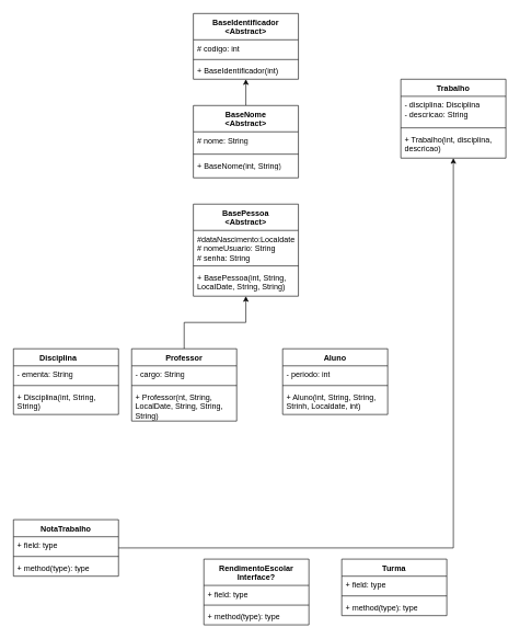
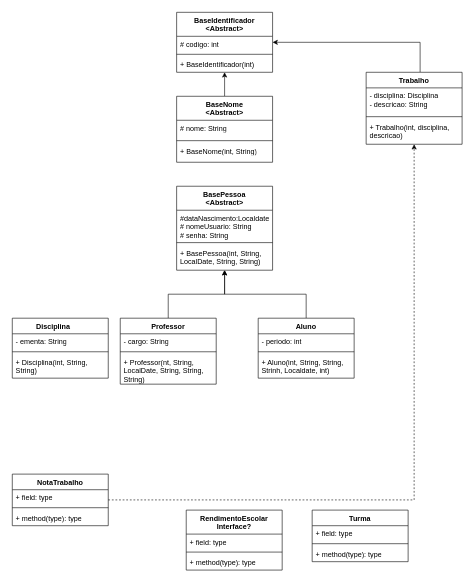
  <mxCell id="0" />
  <mxCell id="1" parent="0" />
  <mxCell id="2" value="BaseIdentificador&lt;br&gt;&amp;lt;Abstract&amp;gt;" style="swimlane;fontStyle=1;align=center;verticalAlign=top;childLayout=stackLayout;horizontal=1;startSize=40;horizontalStack=0;resizeParent=1;resizeParentMax=0;resizeLast=0;collapsible=1;marginBottom=0;whiteSpace=wrap;html=1;" vertex="1" parent="1"><mxGeometry x="294" y="20" width="160" height="100" as="geometry"><mxRectangle x="334" width="140" height="40" as="alternateBounds" /></mxGeometry></mxCell>
  <mxCell id="3" value="# codigo: int" style="text;strokeColor=none;fillColor=none;align=left;verticalAlign=top;spacingLeft=4;spacingRight=4;overflow=hidden;rotatable=0;points=[[0,0.5],[1,0.5]];portConstraint=eastwest;whiteSpace=wrap;html=1;" vertex="1" parent="2"><mxGeometry y="40" width="160" height="26" as="geometry" /></mxCell>
  <mxCell id="4" value="" style="line;strokeWidth=1;fillColor=none;align=left;verticalAlign=middle;spacingTop=-1;spacingLeft=3;spacingRight=3;rotatable=0;labelPosition=right;points=[];portConstraint=eastwest;strokeColor=inherit;" vertex="1" parent="2"><mxGeometry y="66" width="160" height="8" as="geometry" /></mxCell>
  <mxCell id="5" value="+ BaseIdentificador(int)" style="text;strokeColor=none;fillColor=none;align=left;verticalAlign=top;spacingLeft=4;spacingRight=4;overflow=hidden;rotatable=0;points=[[0,0.5],[1,0.5]];portConstraint=eastwest;whiteSpace=wrap;html=1;" vertex="1" parent="2"><mxGeometry y="74" width="160" height="26" as="geometry" /></mxCell>
  <mxCell id="6" style="edgeStyle=orthogonalEdgeStyle;rounded=0;orthogonalLoop=1;jettySize=auto;html=1;" edge="1" parent="1" source="7" target="43"><mxGeometry relative="1" as="geometry" /></mxCell>
  <mxCell id="7" value="Professor" style="swimlane;fontStyle=1;align=center;verticalAlign=top;childLayout=stackLayout;horizontal=1;startSize=26;horizontalStack=0;resizeParent=1;resizeParentMax=0;resizeLast=0;collapsible=1;marginBottom=0;whiteSpace=wrap;html=1;" vertex="1" parent="1"><mxGeometry x="200" y="530" width="160" height="110" as="geometry" /></mxCell>
  <mxCell id="8" value="- cargo: String" style="text;strokeColor=none;fillColor=none;align=left;verticalAlign=top;spacingLeft=4;spacingRight=4;overflow=hidden;rotatable=0;points=[[0,0.5],[1,0.5]];portConstraint=eastwest;whiteSpace=wrap;html=1;" vertex="1" parent="7"><mxGeometry y="26" width="160" height="26" as="geometry" /></mxCell>
  <mxCell id="9" value="" style="line;strokeWidth=1;fillColor=none;align=left;verticalAlign=middle;spacingTop=-1;spacingLeft=3;spacingRight=3;rotatable=0;labelPosition=right;points=[];portConstraint=eastwest;strokeColor=inherit;" vertex="1" parent="7"><mxGeometry y="52" width="160" height="8" as="geometry" /></mxCell>
  <mxCell id="10" value="+ Professor(nt, String, LocalDate, String, String, String)" style="text;strokeColor=none;fillColor=none;align=left;verticalAlign=top;spacingLeft=4;spacingRight=4;overflow=hidden;rotatable=0;points=[[0,0.5],[1,0.5]];portConstraint=eastwest;whiteSpace=wrap;html=1;" vertex="1" parent="7"><mxGeometry y="60" width="160" height="50" as="geometry" /></mxCell>
  <mxCell id="11" value="Disciplina&lt;span style=&quot;white-space: pre;&quot;&gt;&#09;&lt;/span&gt;" style="swimlane;fontStyle=1;align=center;verticalAlign=top;childLayout=stackLayout;horizontal=1;startSize=26;horizontalStack=0;resizeParent=1;resizeParentMax=0;resizeLast=0;collapsible=1;marginBottom=0;whiteSpace=wrap;html=1;" vertex="1" parent="1"><mxGeometry x="20" y="530" width="160" height="100" as="geometry" /></mxCell>
  <mxCell id="12" value="- ementa: String" style="text;strokeColor=none;fillColor=none;align=left;verticalAlign=top;spacingLeft=4;spacingRight=4;overflow=hidden;rotatable=0;points=[[0,0.5],[1,0.5]];portConstraint=eastwest;whiteSpace=wrap;html=1;" vertex="1" parent="11"><mxGeometry y="26" width="160" height="26" as="geometry" /></mxCell>
  <mxCell id="13" value="" style="line;strokeWidth=1;fillColor=none;align=left;verticalAlign=middle;spacingTop=-1;spacingLeft=3;spacingRight=3;rotatable=0;labelPosition=right;points=[];portConstraint=eastwest;strokeColor=inherit;" vertex="1" parent="11"><mxGeometry y="52" width="160" height="8" as="geometry" /></mxCell>
  <mxCell id="14" value="+ Disciplina(int, String, String)" style="text;strokeColor=none;fillColor=none;align=left;verticalAlign=top;spacingLeft=4;spacingRight=4;overflow=hidden;rotatable=0;points=[[0,0.5],[1,0.5]];portConstraint=eastwest;whiteSpace=wrap;html=1;" vertex="1" parent="11"><mxGeometry y="60" width="160" height="40" as="geometry" /></mxCell>
  <mxCell id="15" style="edgeStyle=orthogonalEdgeStyle;rounded=0;orthogonalLoop=1;jettySize=auto;html=1;" edge="1" parent="1" source="16" target="2"><mxGeometry relative="1" as="geometry" /></mxCell>
  <mxCell id="16" value="BaseNome&lt;br&gt;&amp;lt;Abstract&amp;gt;" style="swimlane;fontStyle=1;align=center;verticalAlign=top;childLayout=stackLayout;horizontal=1;startSize=40;horizontalStack=0;resizeParent=1;resizeParentMax=0;resizeLast=0;collapsible=1;marginBottom=0;whiteSpace=wrap;html=1;" vertex="1" parent="1"><mxGeometry x="294" y="160" width="160" height="110" as="geometry" /></mxCell>
  <mxCell id="17" value="# nome: String&lt;br&gt;" style="text;strokeColor=none;fillColor=none;align=left;verticalAlign=top;spacingLeft=4;spacingRight=4;overflow=hidden;rotatable=0;points=[[0,0.5],[1,0.5]];portConstraint=eastwest;whiteSpace=wrap;html=1;" vertex="1" parent="16"><mxGeometry y="40" width="160" height="30" as="geometry" /></mxCell>
  <mxCell id="18" value="" style="line;strokeWidth=1;fillColor=none;align=left;verticalAlign=middle;spacingTop=-1;spacingLeft=3;spacingRight=3;rotatable=0;labelPosition=right;points=[];portConstraint=eastwest;strokeColor=inherit;" vertex="1" parent="16"><mxGeometry y="70" width="160" height="8" as="geometry" /></mxCell>
  <mxCell id="19" value="+ BaseNome(int, String)" style="text;strokeColor=none;fillColor=none;align=left;verticalAlign=top;spacingLeft=4;spacingRight=4;overflow=hidden;rotatable=0;points=[[0,0.5],[1,0.5]];portConstraint=eastwest;whiteSpace=wrap;html=1;" vertex="1" parent="16"><mxGeometry y="78" width="160" height="32" as="geometry" /></mxCell>
  <mxCell id="20" value="Turma" style="swimlane;fontStyle=1;align=center;verticalAlign=top;childLayout=stackLayout;horizontal=1;startSize=26;horizontalStack=0;resizeParent=1;resizeParentMax=0;resizeLast=0;collapsible=1;marginBottom=0;whiteSpace=wrap;html=1;" vertex="1" parent="1"><mxGeometry x="520" y="850" width="160" height="86" as="geometry" /></mxCell>
  <mxCell id="21" value="+ field: type" style="text;strokeColor=none;fillColor=none;align=left;verticalAlign=top;spacingLeft=4;spacingRight=4;overflow=hidden;rotatable=0;points=[[0,0.5],[1,0.5]];portConstraint=eastwest;whiteSpace=wrap;html=1;" vertex="1" parent="20"><mxGeometry y="26" width="160" height="26" as="geometry" /></mxCell>
  <mxCell id="22" value="" style="line;strokeWidth=1;fillColor=none;align=left;verticalAlign=middle;spacingTop=-1;spacingLeft=3;spacingRight=3;rotatable=0;labelPosition=right;points=[];portConstraint=eastwest;strokeColor=inherit;" vertex="1" parent="20"><mxGeometry y="52" width="160" height="8" as="geometry" /></mxCell>
  <mxCell id="23" value="+ method(type): type" style="text;strokeColor=none;fillColor=none;align=left;verticalAlign=top;spacingLeft=4;spacingRight=4;overflow=hidden;rotatable=0;points=[[0,0.5],[1,0.5]];portConstraint=eastwest;whiteSpace=wrap;html=1;" vertex="1" parent="20"><mxGeometry y="60" width="160" height="26" as="geometry" /></mxCell>
+ <mxCell id="24" style="edgeStyle=orthogonalEdgeStyle;rounded=0;orthogonalLoop=1;jettySize=auto;html=1;" edge="1" parent="1" source="25" target="2"><mxGeometry relative="1" as="geometry"><Array as="points"><mxPoint x="700" y="70" /></Array></mxGeometry></mxCell>
  <mxCell id="25" value="Trabalho" style="swimlane;fontStyle=1;align=center;verticalAlign=top;childLayout=stackLayout;horizontal=1;startSize=26;horizontalStack=0;resizeParent=1;resizeParentMax=0;resizeLast=0;collapsible=1;marginBottom=0;whiteSpace=wrap;html=1;" vertex="1" parent="1"><mxGeometry x="610" y="120" width="160" height="120" as="geometry" /></mxCell>
  <mxCell id="26" value="- disciplina: Disciplina&lt;br&gt;- descricao: String" style="text;strokeColor=none;fillColor=none;align=left;verticalAlign=top;spacingLeft=4;spacingRight=4;overflow=hidden;rotatable=0;points=[[0,0.5],[1,0.5]];portConstraint=eastwest;whiteSpace=wrap;html=1;" vertex="1" parent="25"><mxGeometry y="26" width="160" height="44" as="geometry" /></mxCell>
  <mxCell id="27" value="" style="line;strokeWidth=1;fillColor=none;align=left;verticalAlign=middle;spacingTop=-1;spacingLeft=3;spacingRight=3;rotatable=0;labelPosition=right;points=[];portConstraint=eastwest;strokeColor=inherit;" vertex="1" parent="25"><mxGeometry y="70" width="160" height="8" as="geometry" /></mxCell>
  <mxCell id="28" value="+ Trabalho(int, disciplina, descricao)" style="text;strokeColor=none;fillColor=none;align=left;verticalAlign=top;spacingLeft=4;spacingRight=4;overflow=hidden;rotatable=0;points=[[0,0.5],[1,0.5]];portConstraint=eastwest;whiteSpace=wrap;html=1;" vertex="1" parent="25"><mxGeometry y="78" width="160" height="42" as="geometry" /></mxCell>
- <mxCell id="29" style="edgeStyle=orthogonalEdgeStyle;rounded=0;orthogonalLoop=1;jettySize=auto;html=1;" edge="1" parent="1" source="30" target="25"><mxGeometry relative="1" as="geometry" /></mxCell>
+ <mxCell id="29" style="edgeStyle=orthogonalEdgeStyle;rounded=0;orthogonalLoop=1;jettySize=auto;html=1;dashed=1;" edge="1" parent="1" source="30" target="25"><mxGeometry relative="1" as="geometry" /></mxCell>
  <mxCell id="30" value="NotaTrabalho" style="swimlane;fontStyle=1;align=center;verticalAlign=top;childLayout=stackLayout;horizontal=1;startSize=26;horizontalStack=0;resizeParent=1;resizeParentMax=0;resizeLast=0;collapsible=1;marginBottom=0;whiteSpace=wrap;html=1;" vertex="1" parent="1"><mxGeometry x="20" y="790" width="160" height="86" as="geometry" /></mxCell>
  <mxCell id="31" value="+ field: type" style="text;strokeColor=none;fillColor=none;align=left;verticalAlign=top;spacingLeft=4;spacingRight=4;overflow=hidden;rotatable=0;points=[[0,0.5],[1,0.5]];portConstraint=eastwest;whiteSpace=wrap;html=1;" vertex="1" parent="30"><mxGeometry y="26" width="160" height="26" as="geometry" /></mxCell>
  <mxCell id="32" value="" style="line;strokeWidth=1;fillColor=none;align=left;verticalAlign=middle;spacingTop=-1;spacingLeft=3;spacingRight=3;rotatable=0;labelPosition=right;points=[];portConstraint=eastwest;strokeColor=inherit;" vertex="1" parent="30"><mxGeometry y="52" width="160" height="8" as="geometry" /></mxCell>
  <mxCell id="33" value="+ method(type): type" style="text;strokeColor=none;fillColor=none;align=left;verticalAlign=top;spacingLeft=4;spacingRight=4;overflow=hidden;rotatable=0;points=[[0,0.5],[1,0.5]];portConstraint=eastwest;whiteSpace=wrap;html=1;" vertex="1" parent="30"><mxGeometry y="60" width="160" height="26" as="geometry" /></mxCell>
  <mxCell id="34" value="RendimentoEscolar&lt;br&gt;Interface?" style="swimlane;fontStyle=1;align=center;verticalAlign=top;childLayout=stackLayout;horizontal=1;startSize=40;horizontalStack=0;resizeParent=1;resizeParentMax=0;resizeLast=0;collapsible=1;marginBottom=0;whiteSpace=wrap;html=1;" vertex="1" parent="1"><mxGeometry x="310" y="850" width="160" height="100" as="geometry" /></mxCell>
  <mxCell id="35" value="+ field: type" style="text;strokeColor=none;fillColor=none;align=left;verticalAlign=top;spacingLeft=4;spacingRight=4;overflow=hidden;rotatable=0;points=[[0,0.5],[1,0.5]];portConstraint=eastwest;whiteSpace=wrap;html=1;" vertex="1" parent="34"><mxGeometry y="40" width="160" height="26" as="geometry" /></mxCell>
  <mxCell id="36" value="" style="line;strokeWidth=1;fillColor=none;align=left;verticalAlign=middle;spacingTop=-1;spacingLeft=3;spacingRight=3;rotatable=0;labelPosition=right;points=[];portConstraint=eastwest;strokeColor=inherit;" vertex="1" parent="34"><mxGeometry y="66" width="160" height="8" as="geometry" /></mxCell>
  <mxCell id="37" value="+ method(type): type" style="text;strokeColor=none;fillColor=none;align=left;verticalAlign=top;spacingLeft=4;spacingRight=4;overflow=hidden;rotatable=0;points=[[0,0.5],[1,0.5]];portConstraint=eastwest;whiteSpace=wrap;html=1;" vertex="1" parent="34"><mxGeometry y="74" width="160" height="26" as="geometry" /></mxCell>
+ <mxCell id="38" style="edgeStyle=orthogonalEdgeStyle;rounded=0;orthogonalLoop=1;jettySize=auto;html=1;" edge="1" parent="1" source="39" target="43"><mxGeometry relative="1" as="geometry" /></mxCell>
  <mxCell id="39" value="Aluno" style="swimlane;fontStyle=1;align=center;verticalAlign=top;childLayout=stackLayout;horizontal=1;startSize=26;horizontalStack=0;resizeParent=1;resizeParentMax=0;resizeLast=0;collapsible=1;marginBottom=0;whiteSpace=wrap;html=1;" vertex="1" parent="1"><mxGeometry x="430" y="530" width="160" height="100" as="geometry" /></mxCell>
  <mxCell id="40" value="- periodo: int" style="text;strokeColor=none;fillColor=none;align=left;verticalAlign=top;spacingLeft=4;spacingRight=4;overflow=hidden;rotatable=0;points=[[0,0.5],[1,0.5]];portConstraint=eastwest;whiteSpace=wrap;html=1;" vertex="1" parent="39"><mxGeometry y="26" width="160" height="26" as="geometry" /></mxCell>
  <mxCell id="41" value="" style="line;strokeWidth=1;fillColor=none;align=left;verticalAlign=middle;spacingTop=-1;spacingLeft=3;spacingRight=3;rotatable=0;labelPosition=right;points=[];portConstraint=eastwest;strokeColor=inherit;" vertex="1" parent="39"><mxGeometry y="52" width="160" height="8" as="geometry" /></mxCell>
  <mxCell id="42" value="+ Aluno(int, String, String, Strinh, Localdate, int)" style="text;strokeColor=none;fillColor=none;align=left;verticalAlign=top;spacingLeft=4;spacingRight=4;overflow=hidden;rotatable=0;points=[[0,0.5],[1,0.5]];portConstraint=eastwest;whiteSpace=wrap;html=1;" vertex="1" parent="39"><mxGeometry y="60" width="160" height="40" as="geometry" /></mxCell>
  <mxCell id="43" value="BasePessoa&lt;br&gt;&amp;lt;Abstract&amp;gt;" style="swimlane;fontStyle=1;align=center;verticalAlign=top;childLayout=stackLayout;horizontal=1;startSize=40;horizontalStack=0;resizeParent=1;resizeParentMax=0;resizeLast=0;collapsible=1;marginBottom=0;whiteSpace=wrap;html=1;" vertex="1" parent="1"><mxGeometry x="294" y="310" width="160" height="140" as="geometry" /></mxCell>
  <mxCell id="44" value="#dataNascimento:Localdate&lt;br&gt;# nomeUsuario: String&lt;br&gt;# senha: String" style="text;strokeColor=none;fillColor=none;align=left;verticalAlign=top;spacingLeft=4;spacingRight=4;overflow=hidden;rotatable=0;points=[[0,0.5],[1,0.5]];portConstraint=eastwest;whiteSpace=wrap;html=1;" vertex="1" parent="43"><mxGeometry y="40" width="160" height="50" as="geometry" /></mxCell>
  <mxCell id="45" value="" style="line;strokeWidth=1;fillColor=none;align=left;verticalAlign=middle;spacingTop=-1;spacingLeft=3;spacingRight=3;rotatable=0;labelPosition=right;points=[];portConstraint=eastwest;strokeColor=inherit;" vertex="1" parent="43"><mxGeometry y="90" width="160" height="8" as="geometry" /></mxCell>
  <mxCell id="46" value="+ BasePessoa(int, String, LocalDate, String, String)" style="text;strokeColor=none;fillColor=none;align=left;verticalAlign=top;spacingLeft=4;spacingRight=4;overflow=hidden;rotatable=0;points=[[0,0.5],[1,0.5]];portConstraint=eastwest;whiteSpace=wrap;html=1;" vertex="1" parent="43"><mxGeometry y="98" width="160" height="42" as="geometry" /></mxCell>
